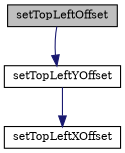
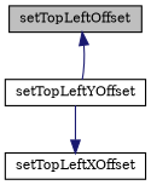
  digraph {
    fontname="DejaVu Serif"
    rankdir=TB
    node [color=black fillcolor=white fontname="DejaVu Serif" fontsize=10 shape=record style=filled]
    edge [color=midnightblue fontname="DejaVu Serif" fontsize=10 labelfontname=Helvetica labelfontsize=10 style=solid]
    n1 [fillcolor=grey75 fontcolor=black height=0.2 label=setTopLeftOffset width=0.4]
    n2 [height=0.2 label=setTopLeftYOffset width=0.4]
    n3 [height=0.2 label=setTopLeftXOffset width=0.4]
-   n1 -> n2
+   n2 -> n1
    n2 -> n3
  }
